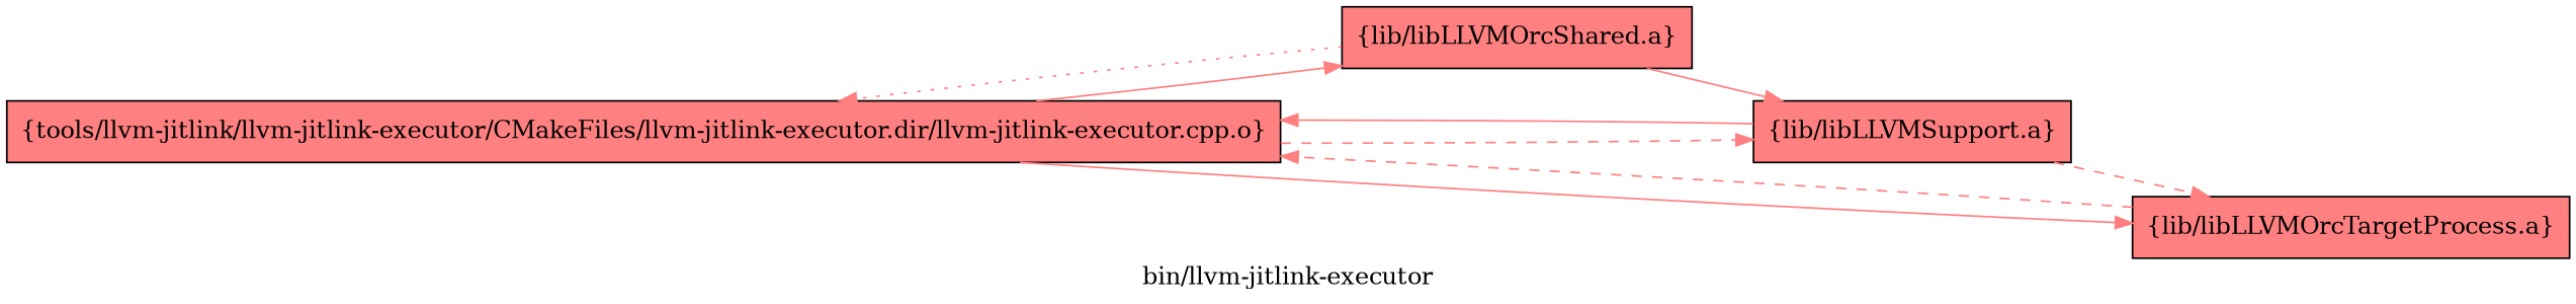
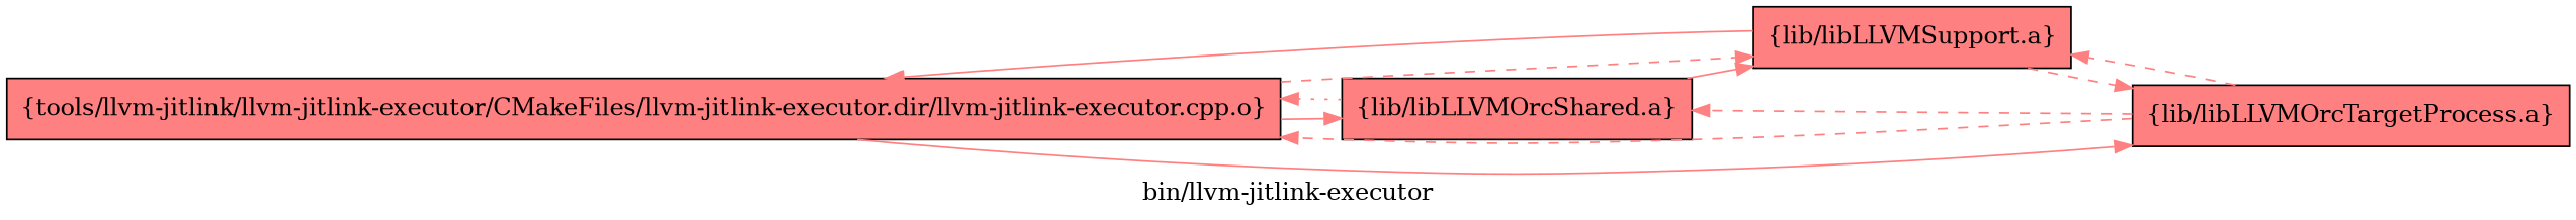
  digraph {
    label="bin/llvm-jitlink-executor"
    rankdir=LR
    node [fillcolor="1.000000 0.5 1" group=1 shape=box style=filled]
    edge [color="1.000000 0.5 1" style=dashed]
    n1 [label="{tools/llvm-jitlink/llvm-jitlink-executor/CMakeFiles/llvm-jitlink-executor.dir/llvm-jitlink-executor.cpp.o}"]
    n2 [label="{lib/libLLVMOrcShared.a}"]
    n3 [label="{lib/libLLVMOrcTargetProcess.a}"]
    n4 [label="{lib/libLLVMSupport.a}"]
    subgraph sub_1 {
      rank=same
      n1
    }
    n1 -> n2 [style=solid]
    n1 -> n3 [style=solid]
    n1 -> n4
    n2 -> n1 [style=dotted]
    n2 -> n4 [style=solid]
    n3 -> n1
+   n3 -> n2
+   n3 -> n4
    n4 -> n1 [style=solid]
    n4 -> n3
  }
